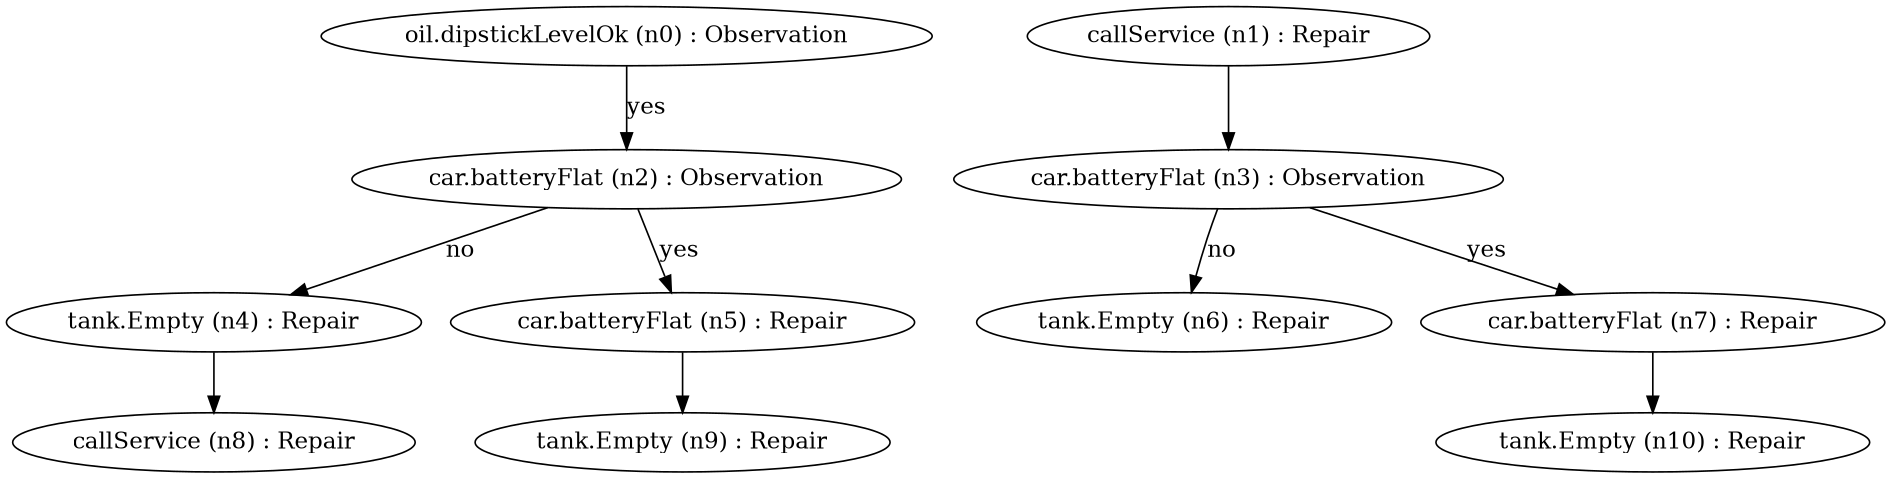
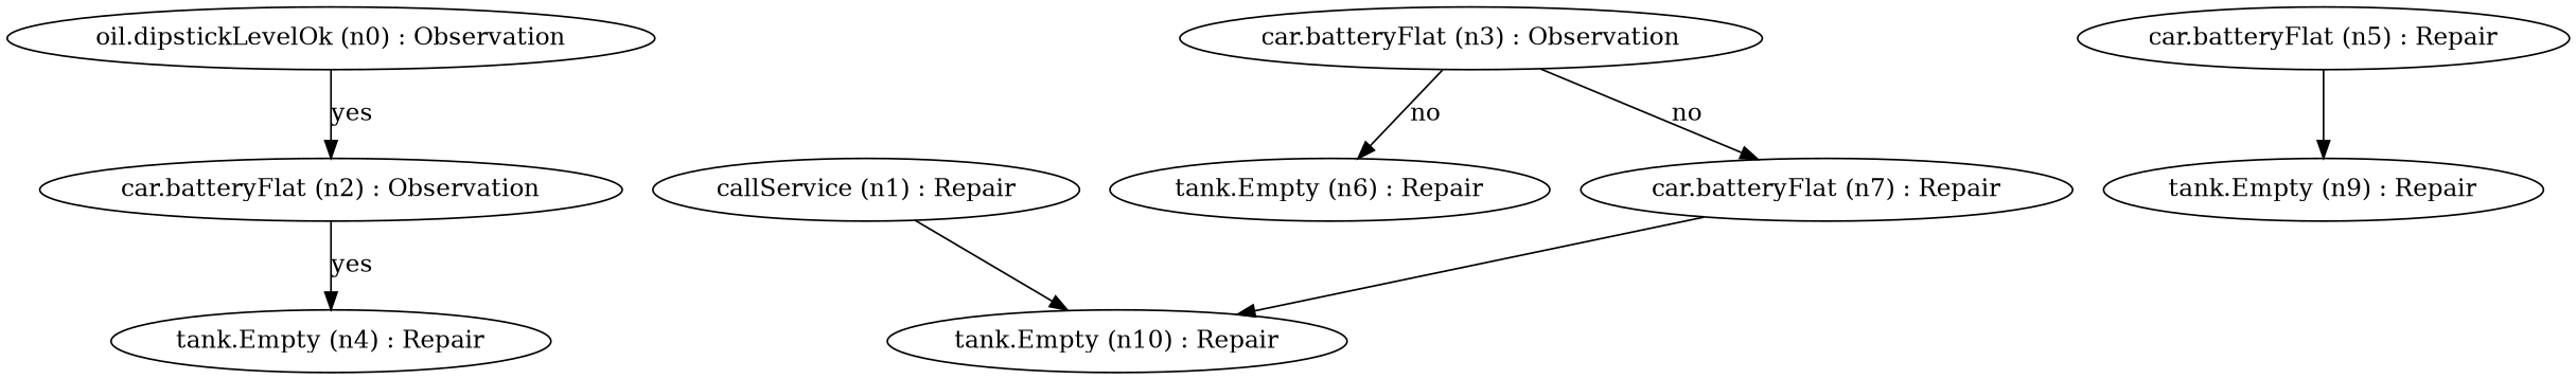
  digraph {
    n1 [label="oil.dipstickLevelOk (n0) : Observation"]
    n2 [label="car.batteryFlat (n2) : Observation"]
    n3 [label="callService (n1) : Repair"]
    n4 [label="car.batteryFlat (n3) : Observation"]
    n5 [label="tank.Empty (n4) : Repair"]
    n6 [label="car.batteryFlat (n5) : Repair"]
    n7 [label="tank.Empty (n6) : Repair"]
    n8 [label="car.batteryFlat (n7) : Repair"]
-   n9 [label="callService (n8) : Repair"]
    n10 [label="tank.Empty (n9) : Repair"]
    n11 [label="tank.Empty (n10) : Repair"]
    n1 -> n2 [label=yes]
-   n2 -> n5 [label=no]
-   n2 -> n6 [label=yes]
-   n3 -> n4
+   n2 -> n5 [label=yes]
+   n3 -> n11
    n4 -> n7 [label=no]
-   n4 -> n8 [label=yes]
-   n5 -> n9
+   n4 -> n8 [label=no]
    n6 -> n10
    n8 -> n11
  }
